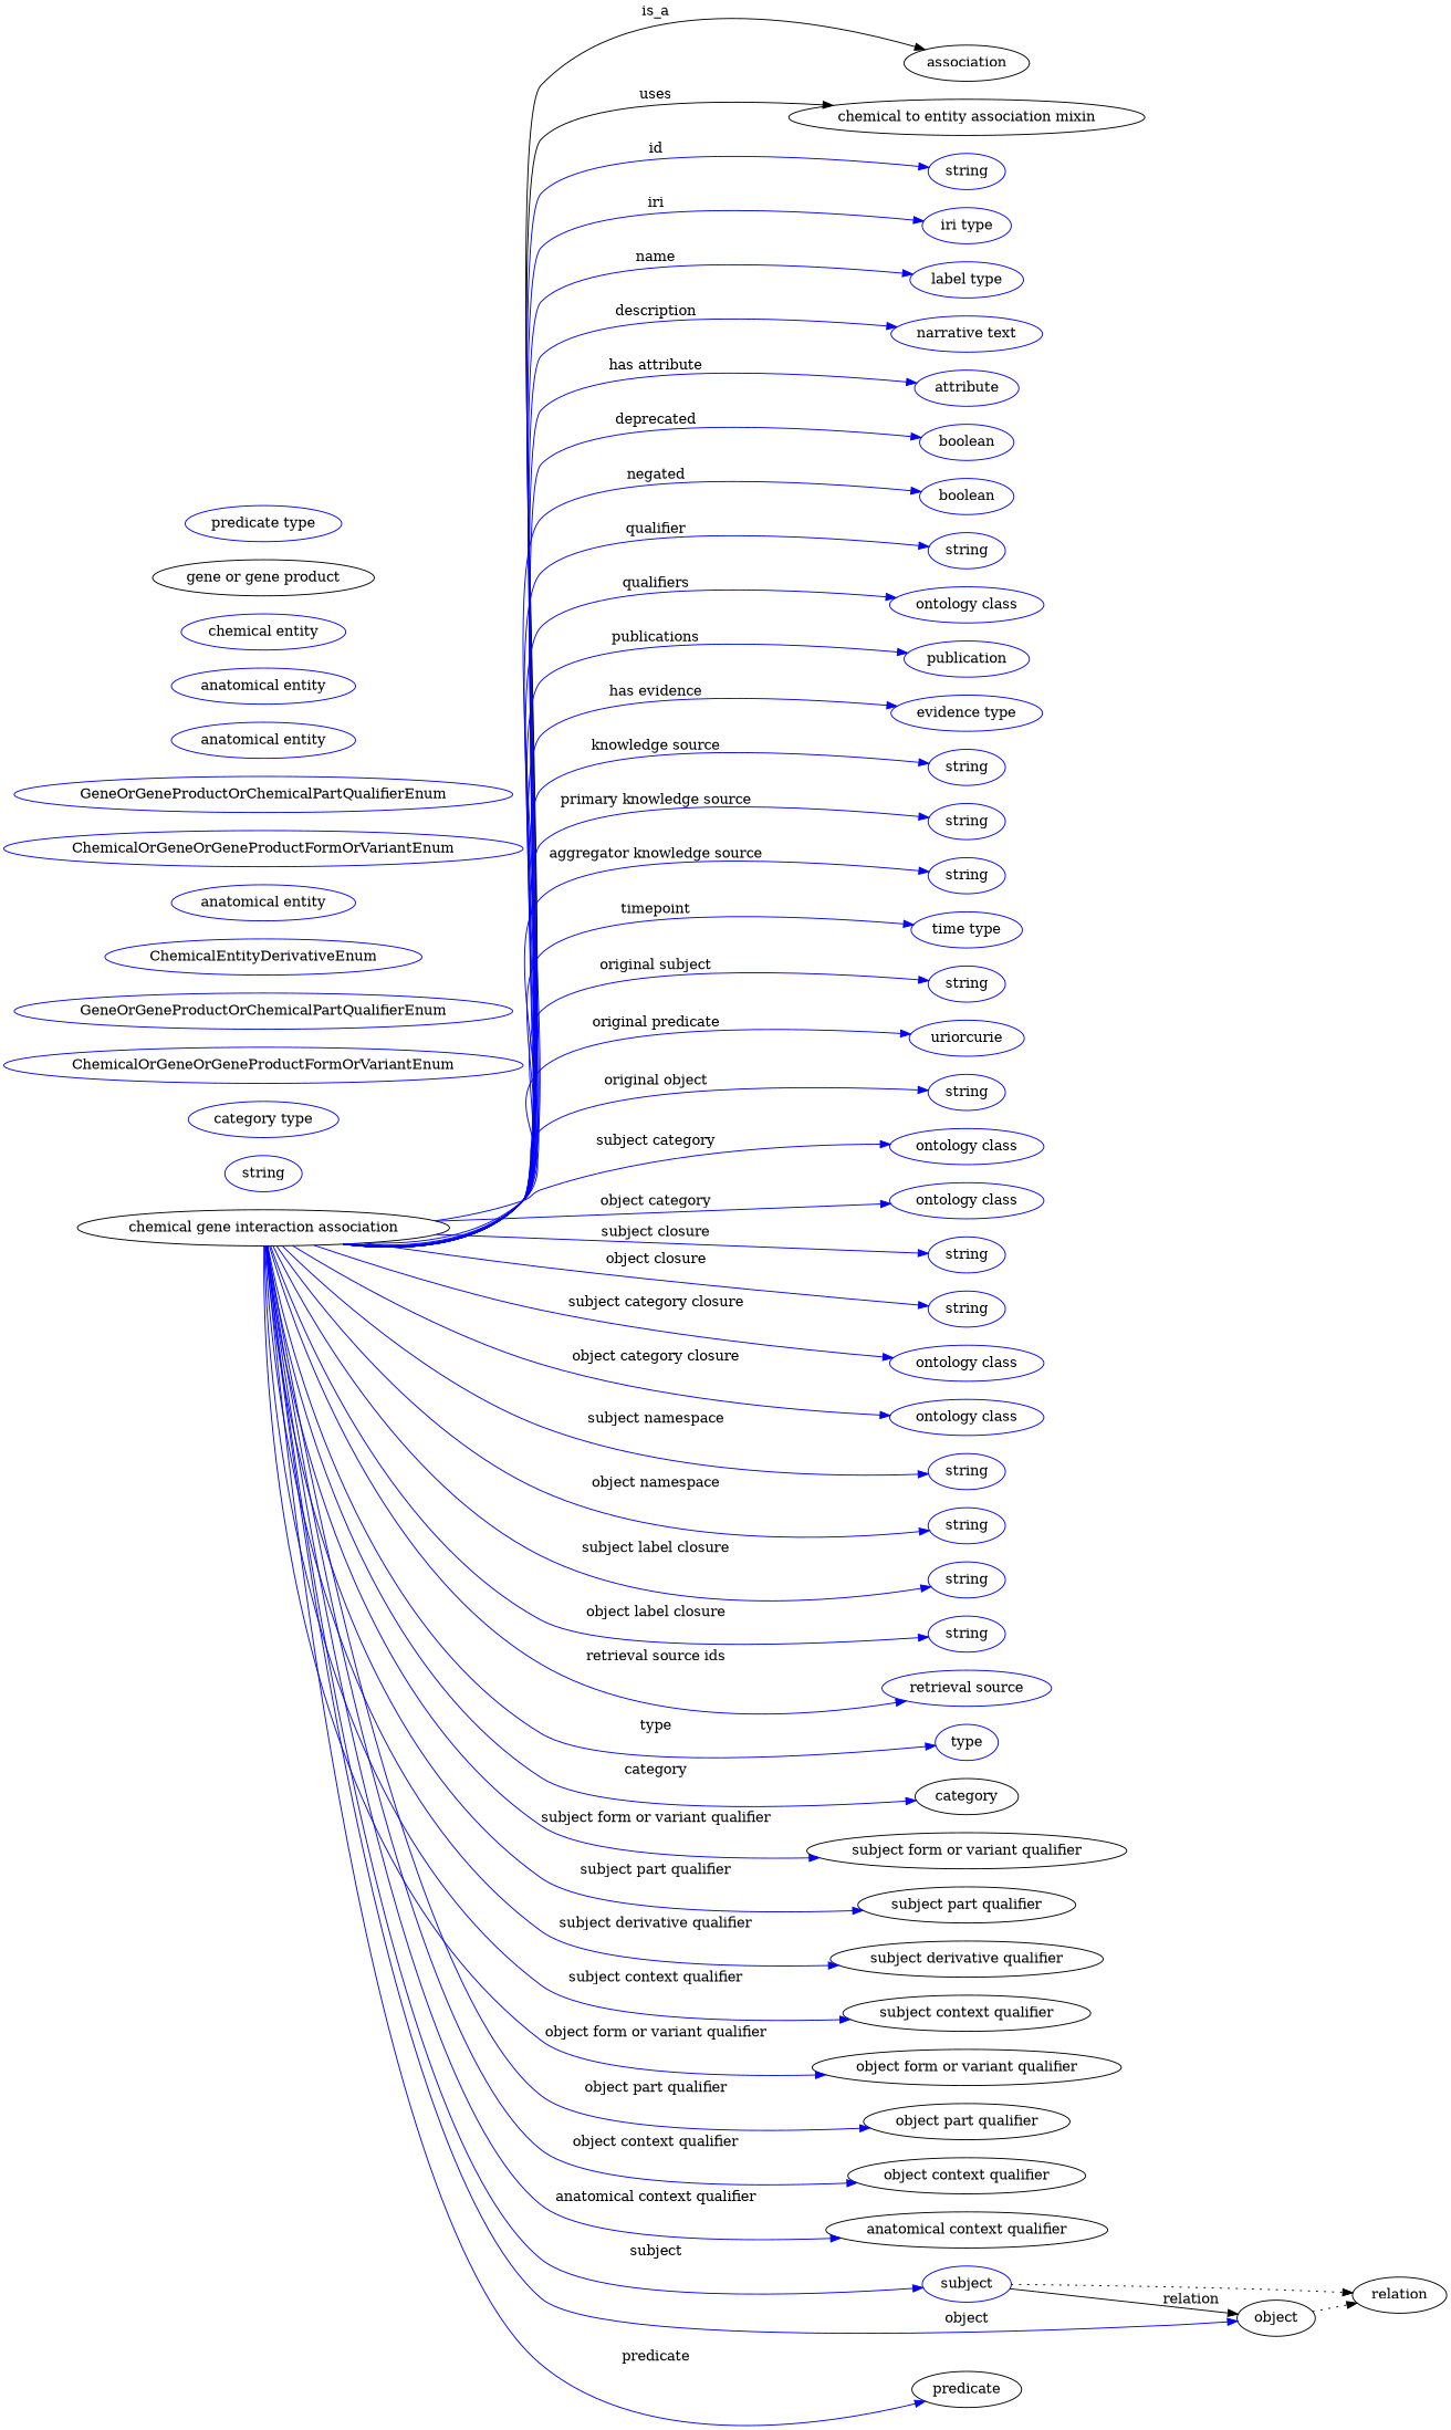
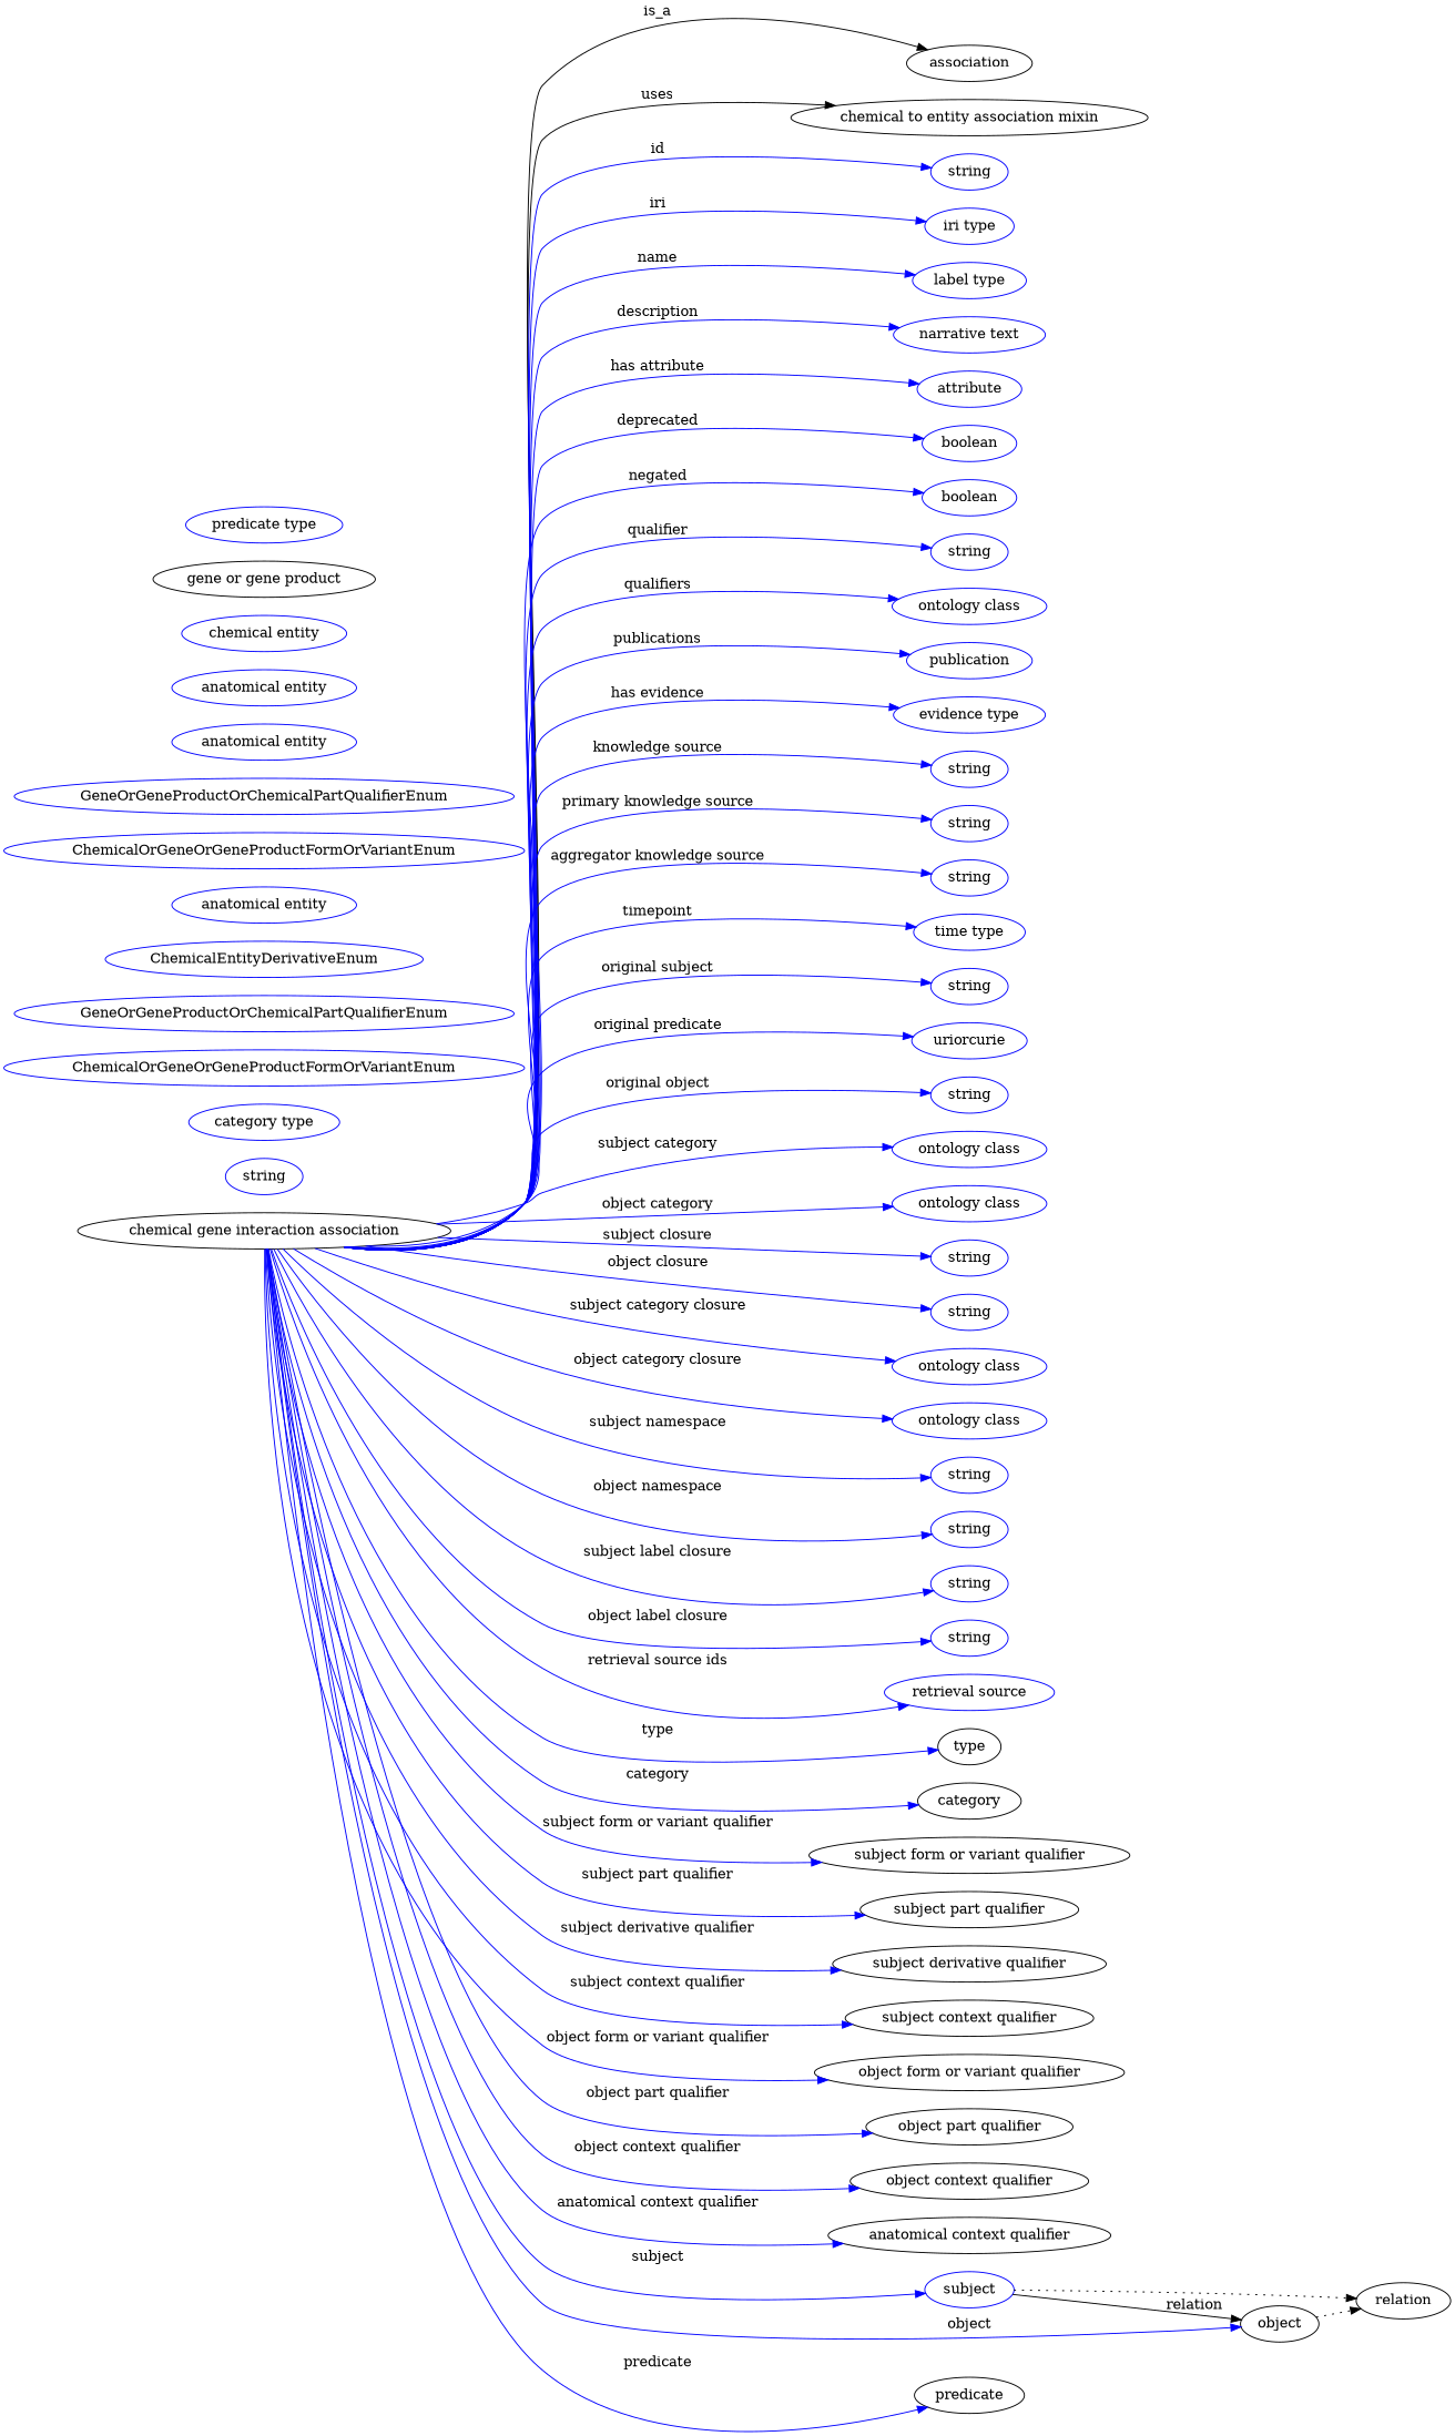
  digraph {
    rankdir=LR
    node [color=blue]
    edge [color=blue style=solid]
    n1 [height=0.5 label="chemical gene interaction association" width=5.1454 color=""]
    association [height=0.5 width=1.7332 color=""]
    "chemical to entity association mixin" [height=0.5 width=4.9287 color=""]
    n4 [height=0.5 label=string width=1.0652]
    n5 [height=0.5 label="iri type" width=1.2277]
    n6 [height=0.5 label="label type" width=1.5707]
    n7 [height=0.5 label="narrative text" width=2.0943]
    n8 [height=0.5 label=attribute width=1.4443]
    n9 [height=0.5 label=boolean width=1.2999]
    n10 [height=0.5 label=boolean width=1.2999]
    n11 [height=0.5 label=string width=1.0652]
    n12 [height=0.5 label="ontology class" width=2.1304]
    n13 [height=0.5 label=publication width=1.7332]
    n14 [height=0.5 label="evidence type" width=2.0943]
    n15 [height=0.5 label=string width=1.0652]
    n16 [height=0.5 label=string width=1.0652]
    n17 [height=0.5 label=string width=1.0652]
    n18 [height=0.5 label="time type" width=1.5346]
    n19 [height=0.5 label=string width=1.0652]
    n20 [height=0.5 label=uriorcurie width=1.5887]
    n21 [height=0.5 label=string width=1.0652]
    n22 [height=0.5 label="ontology class" width=2.1304]
    n23 [height=0.5 label="ontology class" width=2.1304]
    n24 [height=0.5 label=string width=1.0652]
    n25 [height=0.5 label=string width=1.0652]
    n26 [height=0.5 label="ontology class" width=2.1304]
    n27 [height=0.5 label="ontology class" width=2.1304]
    n28 [height=0.5 label=string width=1.0652]
    n29 [height=0.5 label=string width=1.0652]
    n30 [height=0.5 label=string width=1.0652]
    n31 [height=0.5 label=string width=1.0652]
    n32 [height=0.5 label="retrieval source" width=2.347]
-   type [height=0.5 width=0.86659]
+   type [height=0.5 width=0.86659 color=""]
    category [height=0.5 width=1.4263 color=""]
    "subject form or variant qualifier" [height=0.5 width=4.4232 color=""]
    "subject part qualifier" [height=0.5 width=3.015 color=""]
    "subject derivative qualifier" [height=0.5 width=3.7733 color=""]
    "subject context qualifier" [height=0.5 width=3.4303 color=""]
    "object form or variant qualifier" [height=0.5 width=4.2788 color=""]
    "object part qualifier" [height=0.5 width=2.8525 color=""]
    "object context qualifier" [height=0.5 width=3.2858 color=""]
    "anatomical context qualifier" [height=0.5 width=3.8997 color=""]
    subject [height=0.5 width=1.2277]
    object [height=0.5 width=1.0832 color=""]
    predicate [height=0.5 width=1.5165 color=""]
    relation [height=0.5 width=1.2999 color=""]
    n47 [height=0.5 label=string width=1.0652]
    n48 [height=0.5 label="category type" width=2.0762]
    n49 [height=0.5 label=ChemicalOrGeneOrGeneProductFormOrVariantEnum width=7.1855]
    n50 [height=0.5 label=GeneOrGeneProductOrChemicalPartQualifierEnum width=6.8966]
    n51 [height=0.5 label=ChemicalEntityDerivativeEnum width=4.3871]
    n52 [height=0.5 label="anatomical entity" width=2.5456]
    n53 [height=0.5 label=ChemicalOrGeneOrGeneProductFormOrVariantEnum width=7.1855]
    n54 [height=0.5 label=GeneOrGeneProductOrChemicalPartQualifierEnum width=6.8966]
    n55 [height=0.5 label="anatomical entity" width=2.5456]
    n56 [height=0.5 label="anatomical entity" width=2.5456]
    n57 [height=0.5 label="chemical entity" width=2.2748]
    n58 [color=black height=0.5 label="gene or gene product" width=3.0692]
    n59 [height=0.5 label="predicate type" width=2.1665]
    n1 -> association [label=is_a color="" style=""]
    n1 -> "chemical to entity association mixin" [label=uses color="" style=""]
    n1 -> n4 [label=id]
    n1 -> n5 [label=iri]
    n1 -> n6 [label=name]
    n1 -> n7 [label=description]
    n1 -> n8 [label="has attribute"]
    n1 -> n9 [label=deprecated]
    n1 -> n10 [label=negated]
    n1 -> n11 [label=qualifier]
    n1 -> n12 [label=qualifiers]
    n1 -> n13 [label=publications]
    n1 -> n14 [label="has evidence"]
    n1 -> n15 [label="knowledge source"]
    n1 -> n16 [label="primary knowledge source"]
    n1 -> n17 [label="aggregator knowledge source"]
    n1 -> n18 [label=timepoint]
    n1 -> n19 [label="original subject"]
    n1 -> n20 [label="original predicate"]
    n1 -> n21 [label="original object"]
    n1 -> n22 [label="subject category"]
    n1 -> n23 [label="object category"]
    n1 -> n24 [label="subject closure"]
    n1 -> n25 [label="object closure"]
    n1 -> n26 [label="subject category closure"]
    n1 -> n27 [label="object category closure"]
    n1 -> n28 [label="subject namespace"]
    n1 -> n29 [label="object namespace"]
    n1 -> n30 [label="subject label closure"]
    n1 -> n31 [label="object label closure"]
    n1 -> n32 [label="retrieval source ids"]
    n1 -> type [label=type]
    n1 -> category [label=category]
    n1 -> "subject form or variant qualifier" [label="subject form or variant qualifier"]
    n1 -> "subject part qualifier" [label="subject part qualifier"]
    n1 -> "subject derivative qualifier" [label="subject derivative qualifier"]
    n1 -> "subject context qualifier" [label="subject context qualifier"]
    n1 -> "object form or variant qualifier" [label="object form or variant qualifier"]
    n1 -> "object part qualifier" [label="object part qualifier"]
    n1 -> "object context qualifier" [label="object context qualifier"]
    n1 -> "anatomical context qualifier" [label="anatomical context qualifier"]
    n1 -> subject [label=subject]
    n1 -> object [label=object]
    n1 -> predicate [label=predicate]
    subject -> object [label=relation color="" style=""]
    subject -> relation [style=dotted color=""]
    object -> relation [style=dotted color=""]
  }
